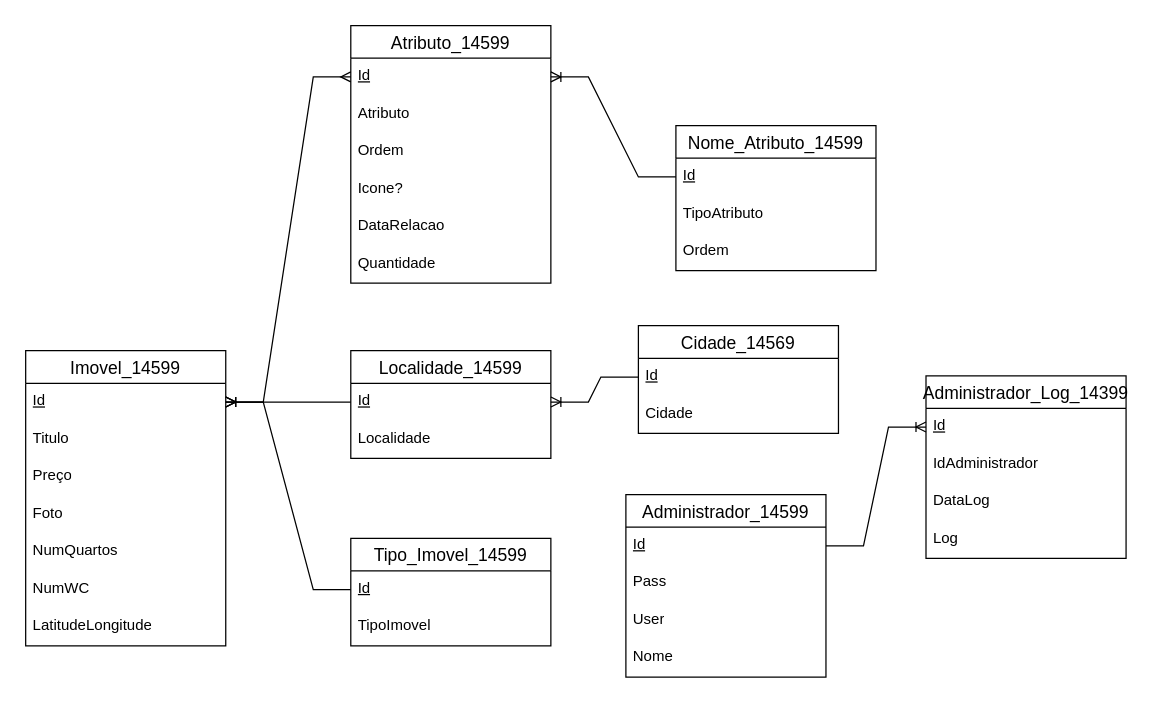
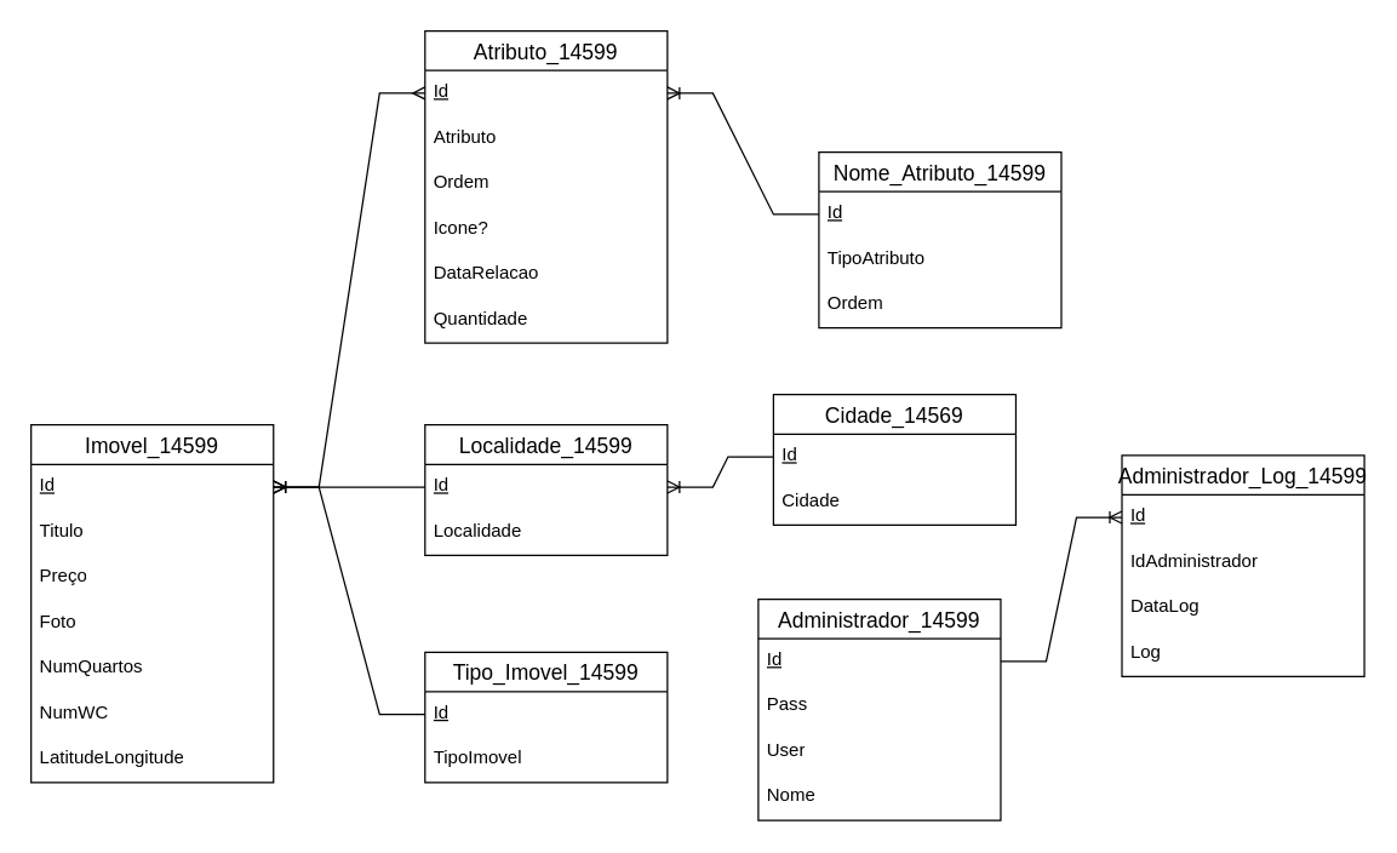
  <mxCell id="0" />
  <mxCell id="1" parent="0" />
  <mxCell id="2" value="Administrador_14599" style="swimlane;fontStyle=0;childLayout=stackLayout;horizontal=1;startSize=26;horizontalStack=0;resizeParent=1;resizeParentMax=0;resizeLast=0;collapsible=1;marginBottom=0;align=center;fontSize=14;" vertex="1" parent="1"><mxGeometry x="500" y="395" width="160" height="146" as="geometry" /></mxCell>
  <mxCell id="3" value="Id" style="text;strokeColor=none;fillColor=none;spacingLeft=4;spacingRight=4;overflow=hidden;rotatable=0;points=[[0,0.5],[1,0.5]];portConstraint=eastwest;fontSize=12;whiteSpace=wrap;html=1;fontStyle=4" vertex="1" parent="2"><mxGeometry y="26" width="160" height="30" as="geometry" /></mxCell>
  <mxCell id="4" value="Pass" style="text;strokeColor=none;fillColor=none;spacingLeft=4;spacingRight=4;overflow=hidden;rotatable=0;points=[[0,0.5],[1,0.5]];portConstraint=eastwest;fontSize=12;whiteSpace=wrap;html=1;" vertex="1" parent="2"><mxGeometry y="56" width="160" height="30" as="geometry" /></mxCell>
  <mxCell id="5" value="User" style="text;strokeColor=none;fillColor=none;spacingLeft=4;spacingRight=4;overflow=hidden;rotatable=0;points=[[0,0.5],[1,0.5]];portConstraint=eastwest;fontSize=12;whiteSpace=wrap;html=1;" vertex="1" parent="2"><mxGeometry y="86" width="160" height="30" as="geometry" /></mxCell>
  <mxCell id="6" value="Nome" style="text;strokeColor=none;fillColor=none;spacingLeft=4;spacingRight=4;overflow=hidden;rotatable=0;points=[[0,0.5],[1,0.5]];portConstraint=eastwest;fontSize=12;whiteSpace=wrap;html=1;" vertex="1" parent="2"><mxGeometry y="116" width="160" height="30" as="geometry" /></mxCell>
  <mxCell id="7" value="Cidade_14569" style="swimlane;fontStyle=0;childLayout=stackLayout;horizontal=1;startSize=26;horizontalStack=0;resizeParent=1;resizeParentMax=0;resizeLast=0;collapsible=1;marginBottom=0;align=center;fontSize=14;" vertex="1" parent="1"><mxGeometry x="510" y="260" width="160" height="86" as="geometry" /></mxCell>
  <mxCell id="8" value="Id" style="text;strokeColor=none;fillColor=none;spacingLeft=4;spacingRight=4;overflow=hidden;rotatable=0;points=[[0,0.5],[1,0.5]];portConstraint=eastwest;fontSize=12;whiteSpace=wrap;html=1;fontStyle=4" vertex="1" parent="7"><mxGeometry y="26" width="160" height="30" as="geometry" /></mxCell>
  <mxCell id="9" value="Cidade" style="text;strokeColor=none;fillColor=none;spacingLeft=4;spacingRight=4;overflow=hidden;rotatable=0;points=[[0,0.5],[1,0.5]];portConstraint=eastwest;fontSize=12;whiteSpace=wrap;html=1;" vertex="1" parent="7"><mxGeometry y="56" width="160" height="30" as="geometry" /></mxCell>
  <mxCell id="10" value="Nome_Atributo_14599" style="swimlane;fontStyle=0;childLayout=stackLayout;horizontal=1;startSize=26;horizontalStack=0;resizeParent=1;resizeParentMax=0;resizeLast=0;collapsible=1;marginBottom=0;align=center;fontSize=14;" vertex="1" parent="1"><mxGeometry x="540" y="100" width="160" height="116" as="geometry" /></mxCell>
  <mxCell id="11" value="Id" style="text;strokeColor=none;fillColor=none;spacingLeft=4;spacingRight=4;overflow=hidden;rotatable=0;points=[[0,0.5],[1,0.5]];portConstraint=eastwest;fontSize=12;whiteSpace=wrap;html=1;fontStyle=4" vertex="1" parent="10"><mxGeometry y="26" width="160" height="30" as="geometry" /></mxCell>
  <mxCell id="12" value="TipoAtributo" style="text;strokeColor=none;fillColor=none;spacingLeft=4;spacingRight=4;overflow=hidden;rotatable=0;points=[[0,0.5],[1,0.5]];portConstraint=eastwest;fontSize=12;whiteSpace=wrap;html=1;" vertex="1" parent="10"><mxGeometry y="56" width="160" height="30" as="geometry" /></mxCell>
  <mxCell id="13" value="Ordem" style="text;strokeColor=none;fillColor=none;spacingLeft=4;spacingRight=4;overflow=hidden;rotatable=0;points=[[0,0.5],[1,0.5]];portConstraint=eastwest;fontSize=12;whiteSpace=wrap;html=1;" vertex="1" parent="10"><mxGeometry y="86" width="160" height="30" as="geometry" /></mxCell>
  <mxCell id="14" value="Imovel_14599" style="swimlane;fontStyle=0;childLayout=stackLayout;horizontal=1;startSize=26;horizontalStack=0;resizeParent=1;resizeParentMax=0;resizeLast=0;collapsible=1;marginBottom=0;align=center;fontSize=14;" vertex="1" parent="1"><mxGeometry y="280" width="160" height="236" as="geometry" x="20" /></mxCell>
  <mxCell id="15" value="Id" style="text;strokeColor=none;fillColor=none;spacingLeft=4;spacingRight=4;overflow=hidden;rotatable=0;points=[[0,0.5],[1,0.5]];portConstraint=eastwest;fontSize=12;whiteSpace=wrap;html=1;fontStyle=4" vertex="1" parent="14"><mxGeometry y="26" width="160" height="30" as="geometry" /></mxCell>
  <mxCell id="16" value="Titulo&lt;span style=&quot;white-space: pre;&quot;&gt;&#09;&lt;/span&gt;" style="text;strokeColor=none;fillColor=none;spacingLeft=4;spacingRight=4;overflow=hidden;rotatable=0;points=[[0,0.5],[1,0.5]];portConstraint=eastwest;fontSize=12;whiteSpace=wrap;html=1;" vertex="1" parent="14"><mxGeometry y="56" width="160" height="30" as="geometry" /></mxCell>
  <mxCell id="17" value="Preço" style="text;strokeColor=none;fillColor=none;spacingLeft=4;spacingRight=4;overflow=hidden;rotatable=0;points=[[0,0.5],[1,0.5]];portConstraint=eastwest;fontSize=12;whiteSpace=wrap;html=1;" vertex="1" parent="14"><mxGeometry y="86" width="160" height="30" as="geometry" /></mxCell>
  <mxCell id="18" value="Foto" style="text;strokeColor=none;fillColor=none;spacingLeft=4;spacingRight=4;overflow=hidden;rotatable=0;points=[[0,0.5],[1,0.5]];portConstraint=eastwest;fontSize=12;whiteSpace=wrap;html=1;" vertex="1" parent="14"><mxGeometry y="116" width="160" height="30" as="geometry" /></mxCell>
  <mxCell id="19" value="NumQuartos" style="text;strokeColor=none;fillColor=none;spacingLeft=4;spacingRight=4;overflow=hidden;rotatable=0;points=[[0,0.5],[1,0.5]];portConstraint=eastwest;fontSize=12;whiteSpace=wrap;html=1;" vertex="1" parent="14"><mxGeometry y="146" width="160" height="30" as="geometry" /></mxCell>
  <mxCell id="20" value="NumWC" style="text;strokeColor=none;fillColor=none;spacingLeft=4;spacingRight=4;overflow=hidden;rotatable=0;points=[[0,0.5],[1,0.5]];portConstraint=eastwest;fontSize=12;whiteSpace=wrap;html=1;" vertex="1" parent="14"><mxGeometry y="176" width="160" height="30" as="geometry" /></mxCell>
  <mxCell id="21" value="LatitudeLongitude" style="text;strokeColor=none;fillColor=none;spacingLeft=4;spacingRight=4;overflow=hidden;rotatable=0;points=[[0,0.5],[1,0.5]];portConstraint=eastwest;fontSize=12;whiteSpace=wrap;html=1;" vertex="1" parent="14"><mxGeometry y="206" width="160" height="30" as="geometry" /></mxCell>
  <mxCell id="22" value="Atributo_14599" style="swimlane;fontStyle=0;childLayout=stackLayout;horizontal=1;startSize=26;horizontalStack=0;resizeParent=1;resizeParentMax=0;resizeLast=0;collapsible=1;marginBottom=0;align=center;fontSize=14;" vertex="1" parent="1"><mxGeometry x="280" y="20" width="160" height="206" as="geometry" /></mxCell>
  <mxCell id="23" value="Id" style="text;strokeColor=none;fillColor=none;spacingLeft=4;spacingRight=4;overflow=hidden;rotatable=0;points=[[0,0.5],[1,0.5]];portConstraint=eastwest;fontSize=12;whiteSpace=wrap;html=1;fontStyle=4" vertex="1" parent="22"><mxGeometry y="26" width="160" height="30" as="geometry" /></mxCell>
  <mxCell id="24" value="Atributo" style="text;strokeColor=none;fillColor=none;spacingLeft=4;spacingRight=4;overflow=hidden;rotatable=0;points=[[0,0.5],[1,0.5]];portConstraint=eastwest;fontSize=12;whiteSpace=wrap;html=1;" vertex="1" parent="22"><mxGeometry y="56" width="160" height="30" as="geometry" /></mxCell>
  <mxCell id="25" value="Ordem" style="text;strokeColor=none;fillColor=none;spacingLeft=4;spacingRight=4;overflow=hidden;rotatable=0;points=[[0,0.5],[1,0.5]];portConstraint=eastwest;fontSize=12;whiteSpace=wrap;html=1;" vertex="1" parent="22"><mxGeometry y="86" width="160" height="30" as="geometry" /></mxCell>
  <mxCell id="26" value="Icone?" style="text;strokeColor=none;fillColor=none;spacingLeft=4;spacingRight=4;overflow=hidden;rotatable=0;points=[[0,0.5],[1,0.5]];portConstraint=eastwest;fontSize=12;whiteSpace=wrap;html=1;" vertex="1" parent="22"><mxGeometry y="116" width="160" height="30" as="geometry" /></mxCell>
  <mxCell id="27" value="DataRelacao" style="text;strokeColor=none;fillColor=none;spacingLeft=4;spacingRight=4;overflow=hidden;rotatable=0;points=[[0,0.5],[1,0.5]];portConstraint=eastwest;fontSize=12;whiteSpace=wrap;html=1;" vertex="1" parent="22"><mxGeometry y="146" width="160" height="30" as="geometry" /></mxCell>
  <mxCell id="28" value="Quantidade" style="text;strokeColor=none;fillColor=none;spacingLeft=4;spacingRight=4;overflow=hidden;rotatable=0;points=[[0,0.5],[1,0.5]];portConstraint=eastwest;fontSize=12;whiteSpace=wrap;html=1;" vertex="1" parent="22"><mxGeometry y="176" width="160" height="30" as="geometry" /></mxCell>
  <mxCell id="29" value="Localidade_14599" style="swimlane;fontStyle=0;childLayout=stackLayout;horizontal=1;startSize=26;horizontalStack=0;resizeParent=1;resizeParentMax=0;resizeLast=0;collapsible=1;marginBottom=0;align=center;fontSize=14;" vertex="1" parent="1"><mxGeometry x="280" y="280" width="160" height="86" as="geometry" /></mxCell>
  <mxCell id="30" value="Id" style="text;strokeColor=none;fillColor=none;spacingLeft=4;spacingRight=4;overflow=hidden;rotatable=0;points=[[0,0.5],[1,0.5]];portConstraint=eastwest;fontSize=12;whiteSpace=wrap;html=1;fontFamily=Helvetica;fontStyle=4" vertex="1" parent="29"><mxGeometry y="26" width="160" height="30" as="geometry" /></mxCell>
  <mxCell id="31" value="Localidade" style="text;strokeColor=none;fillColor=none;spacingLeft=4;spacingRight=4;overflow=hidden;rotatable=0;points=[[0,0.5],[1,0.5]];portConstraint=eastwest;fontSize=12;whiteSpace=wrap;html=1;" vertex="1" parent="29"><mxGeometry y="56" width="160" height="30" as="geometry" /></mxCell>
  <mxCell id="32" value="Tipo_Imovel_14599" style="swimlane;fontStyle=0;childLayout=stackLayout;horizontal=1;startSize=26;horizontalStack=0;resizeParent=1;resizeParentMax=0;resizeLast=0;collapsible=1;marginBottom=0;align=center;fontSize=14;" vertex="1" parent="1"><mxGeometry x="280" y="430" width="160" height="86" as="geometry" /></mxCell>
  <mxCell id="33" value="Id" style="text;strokeColor=none;fillColor=none;spacingLeft=4;spacingRight=4;overflow=hidden;rotatable=0;points=[[0,0.5],[1,0.5]];portConstraint=eastwest;fontSize=12;whiteSpace=wrap;html=1;fontStyle=4" vertex="1" parent="32"><mxGeometry y="26" width="160" height="30" as="geometry" /></mxCell>
  <mxCell id="34" value="TipoImovel" style="text;strokeColor=none;fillColor=none;spacingLeft=4;spacingRight=4;overflow=hidden;rotatable=0;points=[[0,0.5],[1,0.5]];portConstraint=eastwest;fontSize=12;whiteSpace=wrap;html=1;" vertex="1" parent="32"><mxGeometry y="56" width="160" height="30" as="geometry" /></mxCell>
  <mxCell id="35" value="" style="edgeStyle=entityRelationEdgeStyle;fontSize=12;html=1;endArrow=ERoneToMany;rounded=0;entryX=1;entryY=0.5;entryDx=0;entryDy=0;exitX=0;exitY=0.5;exitDx=0;exitDy=0;" edge="1" parent="1" source="30" target="15"><mxGeometry width="100" height="100" relative="1" as="geometry"><mxPoint x="380" y="340" as="sourcePoint" /><mxPoint x="480" y="240" as="targetPoint" /></mxGeometry></mxCell>
  <mxCell id="36" value="" style="edgeStyle=entityRelationEdgeStyle;fontSize=12;html=1;endArrow=ERoneToMany;rounded=0;entryX=1;entryY=0.5;entryDx=0;entryDy=0;exitX=0;exitY=0.5;exitDx=0;exitDy=0;" edge="1" parent="1" source="33" target="15"><mxGeometry width="100" height="100" relative="1" as="geometry"><mxPoint x="380" y="11" as="sourcePoint" /><mxPoint x="190" y="331" as="targetPoint" /></mxGeometry></mxCell>
  <mxCell id="37" value="" style="edgeStyle=entityRelationEdgeStyle;fontSize=12;html=1;endArrow=ERoneToMany;rounded=0;entryX=1;entryY=0.5;entryDx=0;entryDy=0;exitX=0;exitY=0.5;exitDx=0;exitDy=0;" edge="1" parent="1" source="8" target="30"><mxGeometry width="100" height="100" relative="1" as="geometry"><mxPoint x="610" y="397.5" as="sourcePoint" /><mxPoint x="510" y="397.5" as="targetPoint" /></mxGeometry></mxCell>
  <mxCell id="38" value="" style="edgeStyle=entityRelationEdgeStyle;fontSize=12;html=1;endArrow=ERoneToMany;rounded=0;entryX=1;entryY=0.5;entryDx=0;entryDy=0;exitX=0;exitY=0.5;exitDx=0;exitDy=0;" edge="1" parent="1" source="11" target="23"><mxGeometry width="100" height="100" relative="1" as="geometry"><mxPoint x="380" y="340" as="sourcePoint" /><mxPoint x="480" y="240" as="targetPoint" /></mxGeometry></mxCell>
- <mxCell id="39" value="Administrador_Log_14399" style="swimlane;fontStyle=0;childLayout=stackLayout;horizontal=1;startSize=26;horizontalStack=0;resizeParent=1;resizeParentMax=0;resizeLast=0;collapsible=1;marginBottom=0;align=center;fontSize=14;" vertex="1" parent="1"><mxGeometry x="740" y="300" width="160" height="146" as="geometry" /></mxCell>
+ <mxCell id="39" value="Administrador_Log_14599" style="swimlane;fontStyle=0;childLayout=stackLayout;horizontal=1;startSize=26;horizontalStack=0;resizeParent=1;resizeParentMax=0;resizeLast=0;collapsible=1;marginBottom=0;align=center;fontSize=14;" vertex="1" parent="1"><mxGeometry x="740" y="300" width="160" height="146" as="geometry" /></mxCell>
  <mxCell id="40" value="Id" style="text;strokeColor=none;fillColor=none;spacingLeft=4;spacingRight=4;overflow=hidden;rotatable=0;points=[[0,0.5],[1,0.5]];portConstraint=eastwest;fontSize=12;whiteSpace=wrap;html=1;fontStyle=4" vertex="1" parent="39"><mxGeometry y="26" width="160" height="30" as="geometry" /></mxCell>
  <mxCell id="41" value="IdAdministrador" style="text;strokeColor=none;fillColor=none;spacingLeft=4;spacingRight=4;overflow=hidden;rotatable=0;points=[[0,0.5],[1,0.5]];portConstraint=eastwest;fontSize=12;whiteSpace=wrap;html=1;" vertex="1" parent="39"><mxGeometry y="56" width="160" height="30" as="geometry" /></mxCell>
  <mxCell id="42" value="DataLog" style="text;strokeColor=none;fillColor=none;spacingLeft=4;spacingRight=4;overflow=hidden;rotatable=0;points=[[0,0.5],[1,0.5]];portConstraint=eastwest;fontSize=12;whiteSpace=wrap;html=1;" vertex="1" parent="39"><mxGeometry y="86" width="160" height="30" as="geometry" /></mxCell>
  <mxCell id="43" value="Log" style="text;strokeColor=none;fillColor=none;spacingLeft=4;spacingRight=4;overflow=hidden;rotatable=0;points=[[0,0.5],[1,0.5]];portConstraint=eastwest;fontSize=12;whiteSpace=wrap;html=1;" vertex="1" parent="39"><mxGeometry y="116" width="160" height="30" as="geometry" /></mxCell>
  <mxCell id="44" value="" style="edgeStyle=entityRelationEdgeStyle;fontSize=12;html=1;endArrow=ERoneToMany;rounded=0;exitX=1;exitY=0.5;exitDx=0;exitDy=0;entryX=0;entryY=0.5;entryDx=0;entryDy=0;" edge="1" parent="1" source="3" target="40"><mxGeometry width="100" height="100" relative="1" as="geometry"><mxPoint x="450" y="395" as="sourcePoint" /><mxPoint x="520" y="605" as="targetPoint" /></mxGeometry></mxCell>
  <mxCell id="45" value="" style="edgeStyle=entityRelationEdgeStyle;fontSize=12;html=1;endArrow=ERmany;startArrow=ERmany;rounded=0;exitX=1;exitY=0.5;exitDx=0;exitDy=0;entryX=0;entryY=0.5;entryDx=0;entryDy=0;" edge="1" parent="1" source="15" target="23"><mxGeometry width="100" height="100" relative="1" as="geometry"><mxPoint x="450" y="450" as="sourcePoint" /><mxPoint x="550" y="350" as="targetPoint" /></mxGeometry></mxCell>
